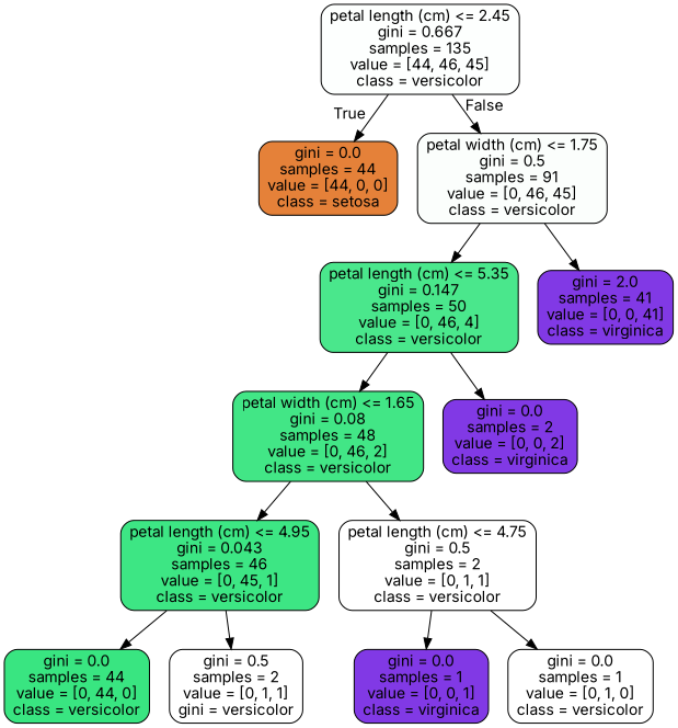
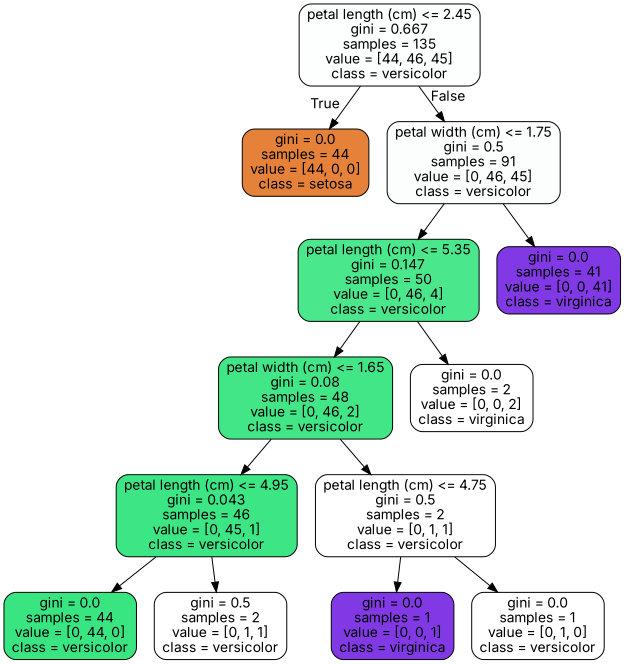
  digraph {
    fontname=Inter
    node [color=black fillcolor="#8139e5" fontname=Inter shape=box style="filled, rounded"]
    edge [fontname=Inter]
    n1 [fillcolor="#fdfffe" label="petal length (cm) <= 2.45\ngini = 0.667\nsamples = 135\nvalue = [44, 46, 45]\nclass = versicolor"]
    n2 [fillcolor="#e58139" label="gini = 0.0\nsamples = 44\nvalue = [44, 0, 0]\nclass = setosa"]
    n3 [fillcolor="#fbfefc" label="petal width (cm) <= 1.75\ngini = 0.5\nsamples = 91\nvalue = [0, 46, 45]\nclass = versicolor"]
    n4 [fillcolor="#4ae78c" label="petal length (cm) <= 5.35\ngini = 0.147\nsamples = 50\nvalue = [0, 46, 4]\nclass = versicolor"]
-   n5 [label="gini = 2.0\nsamples = 41\nvalue = [0, 0, 41]\nclass = virginica"]
+   n5 [label="gini = 0.0\nsamples = 41\nvalue = [0, 0, 41]\nclass = virginica"]
    n6 [fillcolor="#42e686" label="petal width (cm) <= 1.65\ngini = 0.08\nsamples = 48\nvalue = [0, 46, 2]\nclass = versicolor"]
-   n7 [label="gini = 0.0\nsamples = 2\nvalue = [0, 0, 2]\nclass = virginica"]
+   n7 [fillcolor="#ffffff" label="gini = 0.0\nsamples = 2\nvalue = [0, 0, 2]\nclass = virginica"]
    n8 [fillcolor="#3de684" label="petal length (cm) <= 4.95\ngini = 0.043\nsamples = 46\nvalue = [0, 45, 1]\nclass = versicolor"]
    n9 [fillcolor="#ffffff" label="petal length (cm) <= 4.75\ngini = 0.5\nsamples = 2\nvalue = [0, 1, 1]\nclass = versicolor"]
    n10 [fillcolor="#39e581" label="gini = 0.0\nsamples = 44\nvalue = [0, 44, 0]\nclass = versicolor"]
-   n11 [fillcolor="#ffffff" label="gini = 0.5\nsamples = 2\nvalue = [0, 1, 1]\ngini = versicolor"]
+   n11 [fillcolor="#ffffff" label="gini = 0.5\nsamples = 2\nvalue = [0, 1, 1]\nclass = versicolor"]
    n12 [label="gini = 0.0\nsamples = 1\nvalue = [0, 0, 1]\nclass = virginica"]
    n13 [fillcolor="#ffffff" label="gini = 0.0\nsamples = 1\nvalue = [0, 1, 0]\nclass = versicolor"]
    n1 -> n2 [headlabel=True labelangle=45 labeldistance=2.5]
    n1 -> n3 [headlabel=False labelangle=-45 labeldistance=2.5]
    n3 -> n4
    n3 -> n5
    n4 -> n6
    n4 -> n7
    n6 -> n8
    n6 -> n9
    n8 -> n10
    n8 -> n11
    n9 -> n12
    n9 -> n13
  }
